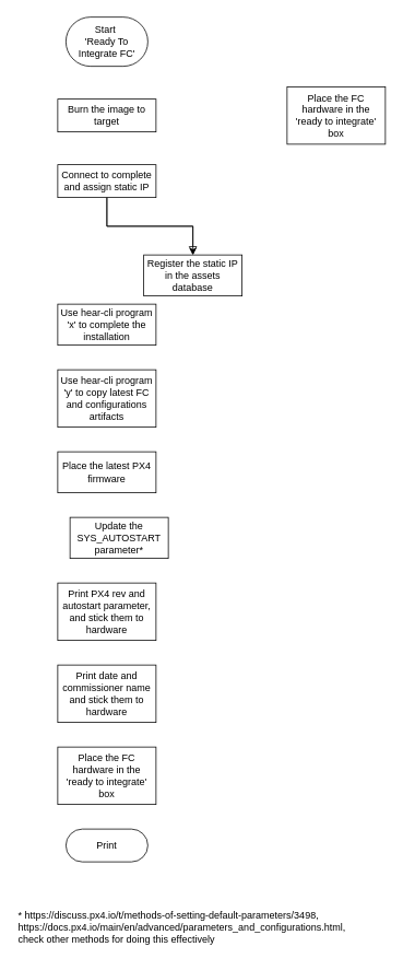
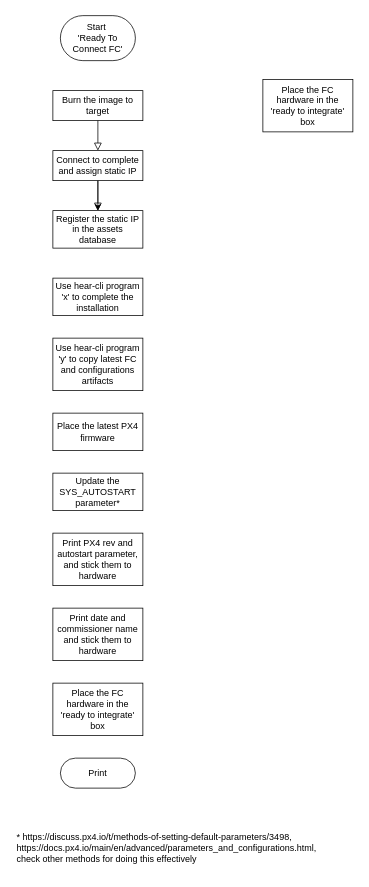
  <mxCell id="0" />
  <mxCell id="1" parent="0" />
- <mxCell id="2" value="&lt;div&gt;Start&amp;nbsp;&lt;/div&gt;&lt;div&gt;'Ready To Integrate FC'&lt;/div&gt;" style="rounded=1;whiteSpace=wrap;html=1;arcSize=50;" parent="1" vertex="1"><mxGeometry x="80" y="20" width="100" height="60" as="geometry" /></mxCell>
- <mxCell id="3" value="Burn the image to target" style="rounded=1;whiteSpace=wrap;html=1;fontSize=12;glass=0;strokeWidth=1;shadow=0;arcSize=0;" parent="1" vertex="1"><mxGeometry x="70" y="120" width="120" height="40" as="geometry" /></mxCell>
+ <mxCell id="2" value="&lt;div&gt;Start&amp;nbsp;&lt;/div&gt;&lt;div&gt;'Ready To Connect FC'&lt;/div&gt;" style="rounded=1;whiteSpace=wrap;html=1;arcSize=50;" parent="1" vertex="1"><mxGeometry x="80" y="20" width="100" height="60" as="geometry" /></mxCell>
+ <mxCell id="3" value="Burn the image to target" style="whiteSpace=wrap;html=1;fontSize=12;glass=0;strokeWidth=1;shadow=0;arcSize=0;rounded=0;" parent="1" vertex="1"><mxGeometry x="70" y="120" width="120" height="40" as="geometry" /></mxCell>
  <mxCell id="4" value="" style="edgeStyle=orthogonalEdgeStyle;rounded=0;orthogonalLoop=1;jettySize=auto;html=1;" edge="1" parent="1" source="5" target="6"><mxGeometry relative="1" as="geometry" /></mxCell>
  <mxCell id="5" value="Connect to complete and assign static IP" style="rounded=1;whiteSpace=wrap;html=1;fontSize=12;glass=0;strokeWidth=1;shadow=0;arcSize=0;" parent="1" vertex="1"><mxGeometry x="70" y="200" width="120" height="40" as="geometry" /></mxCell>
- <mxCell id="6" value="Register the static IP in the assets database" style="rounded=1;whiteSpace=wrap;html=1;fontSize=12;glass=0;strokeWidth=1;shadow=0;arcSize=0;" parent="1" vertex="1"><mxGeometry x="175" y="310" width="120" height="50" as="geometry" /></mxCell>
+ <mxCell id="6" value="Register the static IP in the assets database" style="rounded=1;whiteSpace=wrap;html=1;fontSize=12;glass=0;strokeWidth=1;shadow=0;arcSize=0;" parent="1" vertex="1"><mxGeometry x="70" y="280" width="120" height="50" as="geometry" /></mxCell>
  <mxCell id="7" value="Use hear-cli program 'x' to complete the installation" style="rounded=1;whiteSpace=wrap;html=1;fontSize=12;glass=0;strokeWidth=1;shadow=0;arcSize=0;" parent="1" vertex="1"><mxGeometry x="70" y="370" width="120" height="50" as="geometry" /></mxCell>
  <mxCell id="8" value="Use hear-cli program 'y' to copy latest FC and configurations artifacts" style="rounded=1;whiteSpace=wrap;html=1;fontSize=12;glass=0;strokeWidth=1;shadow=0;arcSize=0;" parent="1" vertex="1"><mxGeometry x="70" y="450" width="120" height="70" as="geometry" /></mxCell>
  <mxCell id="9" value="Place the latest PX4 firmware" style="rounded=1;whiteSpace=wrap;html=1;fontSize=12;glass=0;strokeWidth=1;shadow=0;arcSize=0;" parent="1" vertex="1"><mxGeometry x="70" y="550" width="120" height="50" as="geometry" /></mxCell>
- <mxCell id="10" value="Update the SYS_AUTOSTART parameter*" style="rounded=1;whiteSpace=wrap;html=1;fontSize=12;glass=0;strokeWidth=1;shadow=0;arcSize=0;" parent="1" vertex="1"><mxGeometry x="85" y="630" width="120" height="50" as="geometry" /></mxCell>
+ <mxCell id="10" value="Update the SYS_AUTOSTART parameter*" style="rounded=1;whiteSpace=wrap;html=1;fontSize=12;glass=0;strokeWidth=1;shadow=0;arcSize=0;" parent="1" vertex="1"><mxGeometry x="70" y="630" width="120" height="50" as="geometry" /></mxCell>
  <mxCell id="11" value="Print PX4 rev and autostart parameter, and stick them to hardware" style="rounded=1;whiteSpace=wrap;html=1;fontSize=12;glass=0;strokeWidth=1;shadow=0;arcSize=0;" parent="1" vertex="1"><mxGeometry x="70" y="710" width="120" height="70" as="geometry" /></mxCell>
  <mxCell id="12" value="Print date and commissioner name and stick them to hardware" style="rounded=1;whiteSpace=wrap;html=1;fontSize=12;glass=0;strokeWidth=1;shadow=0;arcSize=0;" parent="1" vertex="1"><mxGeometry x="70" y="810" width="120" height="70" as="geometry" /></mxCell>
  <mxCell id="13" value="Place the FC hardware in the 'ready to integrate' box" style="rounded=1;whiteSpace=wrap;html=1;fontSize=12;glass=0;strokeWidth=1;shadow=0;arcSize=0;" parent="1" vertex="1"><mxGeometry x="70" y="910" width="120" height="70" as="geometry" /></mxCell>
  <mxCell id="14" value="&lt;div&gt;* https://discuss.px4.io/t/methods-of-setting-default-parameters/3498,&lt;/div&gt;&lt;div&gt;https://docs.px4.io/main/en/advanced/parameters_and_configurations.html,&lt;br&gt;&lt;/div&gt;&lt;div&gt;check other methods for doing this effectively&lt;/div&gt;" style="text;html=1;align=left;verticalAlign=middle;resizable=0;points=[];autosize=1;strokeColor=none;fillColor=none;" parent="1" vertex="1"><mxGeometry x="20" y="1100" width="420" height="60" as="geometry" /></mxCell>
  <mxCell id="15" value="Place the FC hardware in the 'ready to integrate' box" style="rounded=1;whiteSpace=wrap;html=1;fontSize=12;glass=0;strokeWidth=1;shadow=0;arcSize=0;" parent="1" vertex="1"><mxGeometry x="350" y="105" width="120" height="70" as="geometry" /></mxCell>
  <mxCell id="16" value="Print" style="rounded=1;whiteSpace=wrap;html=1;arcSize=50;" parent="1" vertex="1"><mxGeometry x="80" y="1010" width="100" height="40" as="geometry" /></mxCell>
+ <mxCell id="17" value="" style="rounded=0;html=1;jettySize=auto;orthogonalLoop=1;fontSize=11;endArrow=block;endFill=0;endSize=8;strokeWidth=1;shadow=0;labelBackgroundColor=none;edgeStyle=orthogonalEdgeStyle;exitX=0.5;exitY=1;exitDx=0;exitDy=0;entryX=0.5;entryY=0;entryDx=0;entryDy=0;" edge="1" parent="1" source="3" target="5"><mxGeometry relative="1" as="geometry"><mxPoint x="210" y="175" as="sourcePoint" /><mxPoint x="210" y="215" as="targetPoint" /></mxGeometry></mxCell>
  <mxCell id="18" value="" style="rounded=0;html=1;jettySize=auto;orthogonalLoop=1;fontSize=11;endArrow=block;endFill=0;endSize=8;strokeWidth=1;shadow=0;labelBackgroundColor=none;edgeStyle=orthogonalEdgeStyle;exitX=0.5;exitY=1;exitDx=0;exitDy=0;" edge="1" parent="1" source="5" target="6"><mxGeometry relative="1" as="geometry"><mxPoint x="140" y="170" as="sourcePoint" /><mxPoint x="140" y="210" as="targetPoint" /></mxGeometry></mxCell>
